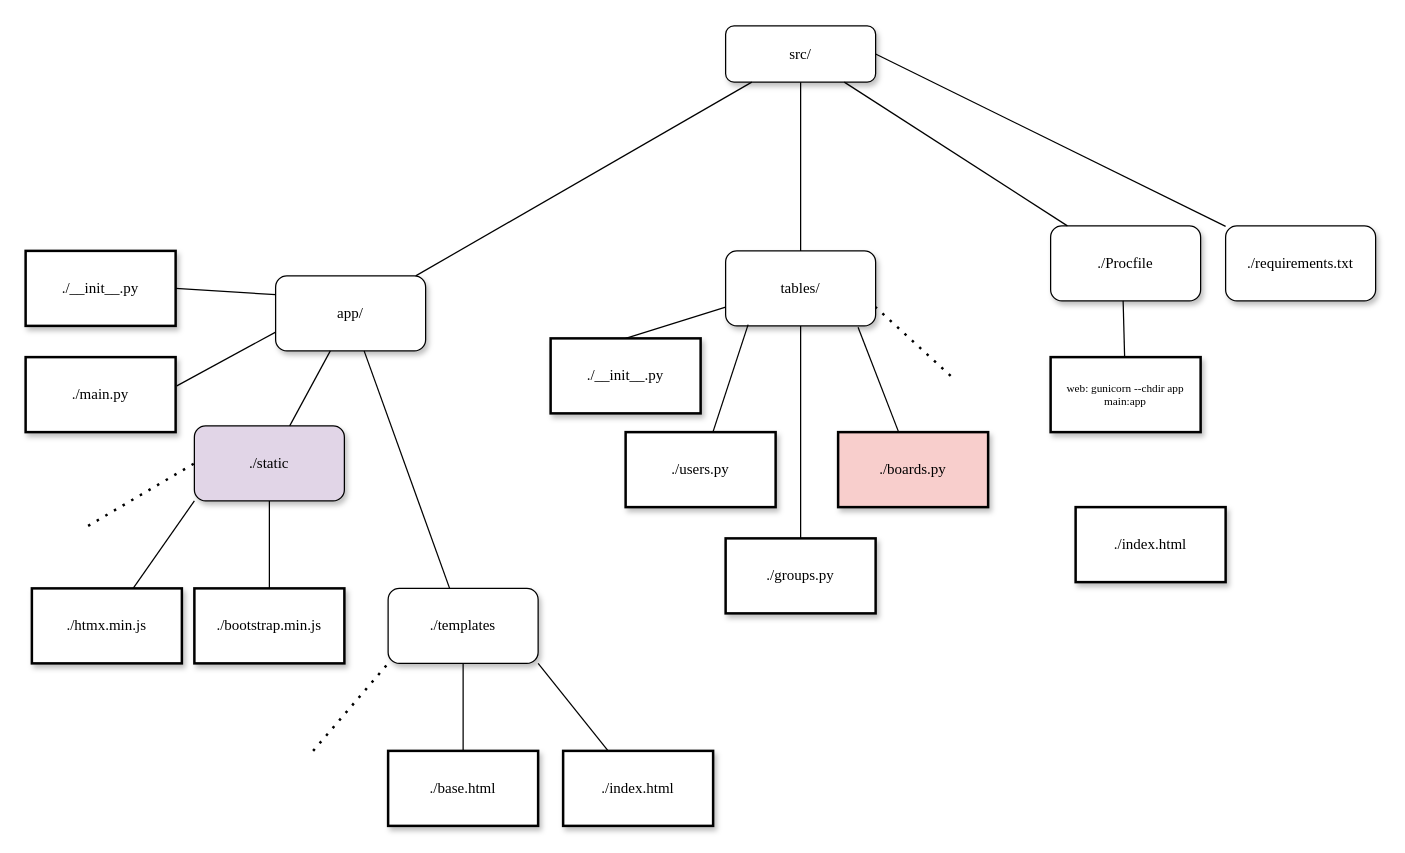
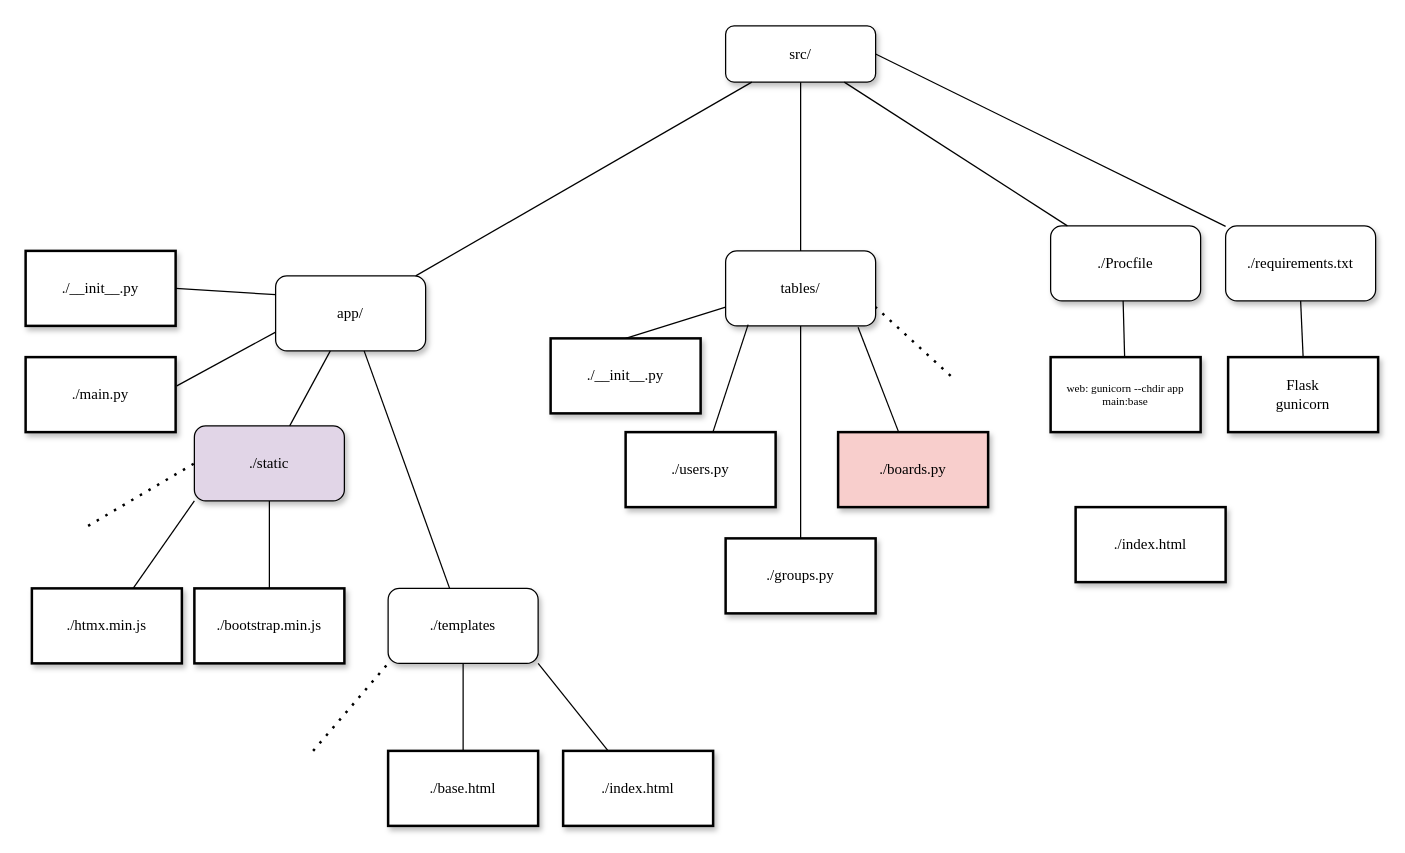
  <mxCell id="0" />
  <mxCell id="1" parent="0" />
  <mxCell id="2" value="src/" style="whiteSpace=wrap;html=1;rounded=1;shadow=1;labelBackgroundColor=none;strokeWidth=1;fontFamily=Verdana;fontSize=12;align=center;" parent="1" vertex="1"><mxGeometry x="580" y="20" width="120" height="45" as="geometry" /></mxCell>
  <mxCell id="3" value="app/" style="whiteSpace=wrap;html=1;rounded=1;shadow=1;labelBackgroundColor=none;strokeWidth=1;fontFamily=Verdana;fontSize=12;align=center;" parent="1" vertex="1"><mxGeometry x="220" y="220" width="120" height="60" as="geometry" /></mxCell>
  <mxCell id="4" value="./Procfile" style="whiteSpace=wrap;html=1;rounded=1;shadow=1;labelBackgroundColor=none;strokeWidth=1;fontFamily=Verdana;fontSize=12;align=center;" parent="1" vertex="1"><mxGeometry x="840" y="180" width="120" height="60" as="geometry" /></mxCell>
  <mxCell id="5" value="" style="rounded=0;html=1;labelBackgroundColor=none;startArrow=none;startFill=0;startSize=5;endArrow=none;endFill=0;endSize=5;jettySize=auto;orthogonalLoop=1;strokeWidth=1;fontFamily=Verdana;fontSize=12" parent="1" source="2" target="4" edge="1"><mxGeometry x="-0.3" y="13" relative="1" as="geometry"><mxPoint as="offset" /></mxGeometry></mxCell>
  <mxCell id="6" value="" style="rounded=0;html=1;labelBackgroundColor=none;startArrow=none;startFill=0;startSize=5;endArrow=none;endFill=0;endSize=5;jettySize=auto;orthogonalLoop=1;strokeWidth=1;fontFamily=Verdana;fontSize=12" parent="1" source="2" target="3" edge="1"><mxGeometry x="-0.359" y="-11" relative="1" as="geometry"><mxPoint as="offset" /></mxGeometry></mxCell>
  <mxCell id="7" value="./static" style="whiteSpace=wrap;html=1;rounded=1;shadow=1;labelBackgroundColor=none;strokeWidth=1;fontFamily=Verdana;fontSize=12;align=center;fillColor=#e1d5e7;" parent="1" vertex="1"><mxGeometry x="155" y="340" width="120" height="60" as="geometry" /></mxCell>
  <mxCell id="8" value="./templates" style="whiteSpace=wrap;html=1;rounded=1;shadow=1;labelBackgroundColor=none;strokeWidth=1;fontFamily=Verdana;fontSize=12;align=center;" parent="1" vertex="1"><mxGeometry x="310" y="470" width="120" height="60" as="geometry" /></mxCell>
  <mxCell id="9" value="" style="rounded=0;html=1;labelBackgroundColor=none;startArrow=none;startFill=0;startSize=5;endArrow=none;endFill=0;endSize=5;jettySize=auto;orthogonalLoop=1;strokeWidth=1;fontFamily=Verdana;fontSize=12" parent="1" source="3" target="7" edge="1"><mxGeometry x="-0.208" y="-14" relative="1" as="geometry"><mxPoint as="offset" /></mxGeometry></mxCell>
  <mxCell id="10" value="" style="rounded=0;html=1;labelBackgroundColor=none;startArrow=none;startFill=0;startSize=5;endArrow=none;endFill=0;endSize=5;jettySize=auto;orthogonalLoop=1;strokeWidth=1;fontFamily=Verdana;fontSize=12" parent="1" source="3" target="8" edge="1"><mxGeometry x="-0.2" y="14" relative="1" as="geometry"><mxPoint as="offset" /></mxGeometry></mxCell>
  <mxCell id="11" value="./htmx.min.js" style="whiteSpace=wrap;html=1;rounded=0;shadow=1;labelBackgroundColor=none;strokeWidth=2;fontFamily=Verdana;fontSize=12;align=center;" parent="1" vertex="1"><mxGeometry x="25" y="470" width="120" height="60" as="geometry" /></mxCell>
  <mxCell id="12" value="./bootstrap.min.js" style="whiteSpace=wrap;html=1;rounded=0;shadow=1;labelBackgroundColor=none;strokeWidth=2;fontFamily=Verdana;fontSize=12;align=center;" parent="1" vertex="1"><mxGeometry x="155" y="470" width="120" height="60" as="geometry" /></mxCell>
  <mxCell id="13" value="./index.html" style="whiteSpace=wrap;html=1;rounded=0;shadow=1;labelBackgroundColor=none;strokeWidth=2;fontFamily=Verdana;fontSize=12;align=center;" parent="1" vertex="1"><mxGeometry x="450" y="600" width="120" height="60" as="geometry" /></mxCell>
  <mxCell id="14" value="./requirements.txt" style="whiteSpace=wrap;html=1;rounded=1;shadow=1;labelBackgroundColor=none;strokeWidth=1;fontFamily=Verdana;fontSize=12;align=center;" vertex="1" parent="1"><mxGeometry x="980" y="180" width="120" height="60" as="geometry" /></mxCell>
  <mxCell id="15" value="" style="rounded=0;html=1;labelBackgroundColor=none;startArrow=none;startFill=0;startSize=5;endArrow=none;endFill=0;endSize=5;jettySize=auto;orthogonalLoop=1;strokeWidth=1;fontFamily=Verdana;fontSize=12;exitX=1;exitY=0.5;exitDx=0;exitDy=0;" edge="1" parent="1" target="14" source="2"><mxGeometry x="-0.3" y="13" relative="1" as="geometry"><mxPoint as="offset" /><mxPoint x="870" y="120" as="sourcePoint" /></mxGeometry></mxCell>
- <mxCell id="17" value="&lt;div style=&quot;font-size: 9px;&quot;&gt;web: gunicorn --chdir app main:app&lt;br&gt;&lt;/div&gt;" style="whiteSpace=wrap;html=1;rounded=0;shadow=1;labelBackgroundColor=none;strokeWidth=2;fontFamily=Verdana;fontSize=12;align=center;" vertex="1" parent="1"><mxGeometry x="840" y="285" width="120" height="60" as="geometry" /></mxCell>
+ <mxCell id="16" value="&lt;div&gt;Flask&lt;/div&gt;&lt;div&gt;gunicorn&lt;br&gt;&lt;/div&gt;" style="whiteSpace=wrap;html=1;rounded=0;shadow=1;labelBackgroundColor=none;strokeWidth=2;fontFamily=Verdana;fontSize=12;align=center;" vertex="1" parent="1"><mxGeometry x="982" y="285" width="120" height="60" as="geometry" /></mxCell>
+ <mxCell id="17" value="&lt;div style=&quot;font-size: 9px;&quot;&gt;web: gunicorn --chdir app main:base&lt;br&gt;&lt;/div&gt;" style="whiteSpace=wrap;html=1;rounded=0;shadow=1;labelBackgroundColor=none;strokeWidth=2;fontFamily=Verdana;fontSize=12;align=center;" vertex="1" parent="1"><mxGeometry x="840" y="285" width="120" height="60" as="geometry" /></mxCell>
  <mxCell id="18" value="" style="rounded=0;html=1;labelBackgroundColor=none;startArrow=none;startFill=0;startSize=5;endArrow=none;endFill=0;endSize=5;jettySize=auto;orthogonalLoop=1;strokeWidth=1;fontFamily=Verdana;fontSize=12;exitX=0.5;exitY=1;exitDx=0;exitDy=0;" edge="1" parent="1" target="17"><mxGeometry x="0.137" y="16" relative="1" as="geometry"><mxPoint as="offset" /><mxPoint x="898" y="240" as="sourcePoint" /></mxGeometry></mxCell>
+ <mxCell id="19" value="" style="rounded=0;html=1;labelBackgroundColor=none;startArrow=none;startFill=0;startSize=5;endArrow=none;endFill=0;endSize=5;jettySize=auto;orthogonalLoop=1;strokeWidth=1;fontFamily=Verdana;fontSize=12;exitX=0.5;exitY=1;exitDx=0;exitDy=0;entryX=0.5;entryY=0;entryDx=0;entryDy=0;" edge="1" parent="1" source="14" target="16"><mxGeometry x="0.137" y="16" relative="1" as="geometry"><mxPoint as="offset" /><mxPoint x="871" y="250" as="sourcePoint" /><mxPoint x="872" y="295" as="targetPoint" /></mxGeometry></mxCell>
  <mxCell id="20" value="" style="rounded=0;html=1;labelBackgroundColor=none;startArrow=none;startFill=0;startSize=5;endArrow=none;endFill=0;endSize=5;jettySize=auto;orthogonalLoop=1;strokeWidth=1;fontFamily=Verdana;fontSize=12;exitX=0;exitY=0.75;exitDx=0;exitDy=0;entryX=1.008;entryY=0.383;entryDx=0;entryDy=0;entryPerimeter=0;" edge="1" parent="1" target="30" source="3"><mxGeometry x="-0.2" y="14" relative="1" as="geometry"><mxPoint as="offset" /><mxPoint x="0" y="260" as="sourcePoint" /><mxPoint x="140" y="311.304" as="targetPoint" /></mxGeometry></mxCell>
  <mxCell id="21" value="./base.html" style="whiteSpace=wrap;html=1;rounded=0;shadow=1;labelBackgroundColor=none;strokeWidth=2;fontFamily=Verdana;fontSize=12;align=center;" vertex="1" parent="1"><mxGeometry x="310" y="600" width="120" height="60" as="geometry" /></mxCell>
  <mxCell id="22" value="" style="endArrow=none;html=1;rounded=0;entryX=0.5;entryY=1;entryDx=0;entryDy=0;exitX=0.5;exitY=0;exitDx=0;exitDy=0;" edge="1" parent="1" source="21" target="8"><mxGeometry width="50" height="50" relative="1" as="geometry"><mxPoint x="300" y="780" as="sourcePoint" /><mxPoint x="350" y="730" as="targetPoint" /></mxGeometry></mxCell>
  <mxCell id="23" value="" style="endArrow=none;html=1;rounded=0;entryX=1;entryY=1;entryDx=0;entryDy=0;" edge="1" parent="1" source="13" target="8"><mxGeometry width="50" height="50" relative="1" as="geometry"><mxPoint x="300" y="780" as="sourcePoint" /><mxPoint x="350" y="730" as="targetPoint" /></mxGeometry></mxCell>
  <mxCell id="24" value="" style="endArrow=none;html=1;rounded=0;entryX=0.5;entryY=1;entryDx=0;entryDy=0;exitX=0.5;exitY=0;exitDx=0;exitDy=0;" edge="1" parent="1" source="12" target="7"><mxGeometry width="50" height="50" relative="1" as="geometry"><mxPoint x="345" y="650" as="sourcePoint" /><mxPoint x="395" y="600" as="targetPoint" /></mxGeometry></mxCell>
  <mxCell id="25" value="" style="endArrow=none;html=1;rounded=0;entryX=0;entryY=1;entryDx=0;entryDy=0;" edge="1" parent="1" source="11" target="7"><mxGeometry width="50" height="50" relative="1" as="geometry"><mxPoint x="345" y="650" as="sourcePoint" /><mxPoint x="395" y="600" as="targetPoint" /></mxGeometry></mxCell>
  <mxCell id="26" value="" style="rounded=0;html=1;labelBackgroundColor=none;startArrow=none;startFill=0;startSize=5;endArrow=none;endFill=0;endSize=5;jettySize=auto;orthogonalLoop=1;strokeWidth=1;fontFamily=Verdana;fontSize=12;exitX=0;exitY=0.25;exitDx=0;exitDy=0;entryX=1;entryY=0.5;entryDx=0;entryDy=0;" edge="1" parent="1" target="29" source="3"><mxGeometry x="-0.2" y="14" relative="1" as="geometry"><mxPoint as="offset" /><mxPoint x="310" y="150" as="sourcePoint" /><mxPoint x="140" y="252.174" as="targetPoint" /></mxGeometry></mxCell>
  <mxCell id="27" value="tables/" style="whiteSpace=wrap;html=1;rounded=1;shadow=1;labelBackgroundColor=none;strokeWidth=1;fontFamily=Verdana;fontSize=12;align=center;" vertex="1" parent="1"><mxGeometry x="580" y="200" width="120" height="60" as="geometry" /></mxCell>
  <mxCell id="28" value="" style="endArrow=none;html=1;rounded=0;entryX=0.5;entryY=1;entryDx=0;entryDy=0;exitX=0.5;exitY=0;exitDx=0;exitDy=0;" edge="1" parent="1" source="27" target="2"><mxGeometry width="50" height="50" relative="1" as="geometry"><mxPoint x="620" y="480" as="sourcePoint" /><mxPoint x="670" y="430" as="targetPoint" /></mxGeometry></mxCell>
  <mxCell id="29" value="./__init__.py" style="whiteSpace=wrap;html=1;rounded=0;shadow=1;labelBackgroundColor=none;strokeWidth=2;fontFamily=Verdana;fontSize=12;align=center;" vertex="1" parent="1"><mxGeometry x="20" y="200" width="120" height="60" as="geometry" /></mxCell>
  <mxCell id="30" value="./main.py" style="whiteSpace=wrap;html=1;rounded=0;shadow=1;labelBackgroundColor=none;strokeWidth=2;fontFamily=Verdana;fontSize=12;align=center;" vertex="1" parent="1"><mxGeometry x="20" y="285" width="120" height="60" as="geometry" /></mxCell>
  <mxCell id="31" value="./index.html" style="whiteSpace=wrap;html=1;rounded=0;shadow=1;labelBackgroundColor=none;strokeWidth=2;fontFamily=Verdana;fontSize=12;align=center;" vertex="1" parent="1"><mxGeometry x="860" y="405" width="120" height="60" as="geometry" /></mxCell>
  <mxCell id="32" value="./__init__.py" style="whiteSpace=wrap;html=1;rounded=0;shadow=1;labelBackgroundColor=none;strokeWidth=2;fontFamily=Verdana;fontSize=12;align=center;" vertex="1" parent="1"><mxGeometry x="440" y="270" width="120" height="60" as="geometry" /></mxCell>
  <mxCell id="33" value="./users.py" style="whiteSpace=wrap;html=1;rounded=0;shadow=1;labelBackgroundColor=none;strokeWidth=2;fontFamily=Verdana;fontSize=12;align=center;" vertex="1" parent="1"><mxGeometry x="500" y="345" width="120" height="60" as="geometry" /></mxCell>
  <mxCell id="34" value="./groups.py" style="whiteSpace=wrap;html=1;rounded=0;shadow=1;labelBackgroundColor=none;strokeWidth=2;fontFamily=Verdana;fontSize=12;align=center;" vertex="1" parent="1"><mxGeometry x="580" y="430" width="120" height="60" as="geometry" /></mxCell>
  <mxCell id="35" value="./boards.py" style="whiteSpace=wrap;html=1;rounded=0;shadow=1;labelBackgroundColor=none;strokeWidth=2;fontFamily=Verdana;fontSize=12;align=center;fillColor=#f8cecc;" vertex="1" parent="1"><mxGeometry x="670" y="345" width="120" height="60" as="geometry" /></mxCell>
  <mxCell id="36" value="" style="endArrow=none;html=1;rounded=0;entryX=0;entryY=0.75;entryDx=0;entryDy=0;exitX=0.5;exitY=0;exitDx=0;exitDy=0;" edge="1" parent="1" source="32" target="27"><mxGeometry width="50" height="50" relative="1" as="geometry"><mxPoint x="620" y="480" as="sourcePoint" /><mxPoint x="670" y="430" as="targetPoint" /></mxGeometry></mxCell>
  <mxCell id="37" value="" style="endArrow=none;html=1;rounded=0;entryX=0.15;entryY=0.983;entryDx=0;entryDy=0;entryPerimeter=0;" edge="1" parent="1" source="33" target="27"><mxGeometry width="50" height="50" relative="1" as="geometry"><mxPoint x="620" y="480" as="sourcePoint" /><mxPoint x="670" y="430" as="targetPoint" /></mxGeometry></mxCell>
  <mxCell id="38" value="" style="endArrow=none;html=1;rounded=0;entryX=0.5;entryY=1;entryDx=0;entryDy=0;exitX=0.5;exitY=0;exitDx=0;exitDy=0;" edge="1" parent="1" source="34" target="27"><mxGeometry width="50" height="50" relative="1" as="geometry"><mxPoint x="620" y="480" as="sourcePoint" /><mxPoint x="670" y="430" as="targetPoint" /></mxGeometry></mxCell>
  <mxCell id="39" value="" style="endArrow=none;html=1;rounded=0;entryX=0.883;entryY=1.017;entryDx=0;entryDy=0;entryPerimeter=0;" edge="1" parent="1" source="35" target="27"><mxGeometry width="50" height="50" relative="1" as="geometry"><mxPoint x="620" y="480" as="sourcePoint" /><mxPoint x="670" y="430" as="targetPoint" /></mxGeometry></mxCell>
  <mxCell id="40" value="" style="endArrow=none;dashed=1;html=1;dashPattern=1 3;strokeWidth=2;rounded=0;entryX=1;entryY=0.75;entryDx=0;entryDy=0;" edge="1" parent="1" target="27"><mxGeometry width="50" height="50" relative="1" as="geometry"><mxPoint x="760" y="300" as="sourcePoint" /><mxPoint x="670" y="430" as="targetPoint" /></mxGeometry></mxCell>
  <mxCell id="41" value="" style="endArrow=none;dashed=1;html=1;dashPattern=1 3;strokeWidth=2;rounded=0;entryX=0;entryY=1;entryDx=0;entryDy=0;" edge="1" parent="1" target="8"><mxGeometry width="50" height="50" relative="1" as="geometry"><mxPoint x="250" y="600" as="sourcePoint" /><mxPoint x="670" y="430" as="targetPoint" /></mxGeometry></mxCell>
  <mxCell id="42" value="" style="endArrow=none;dashed=1;html=1;dashPattern=1 3;strokeWidth=2;rounded=0;entryX=0;entryY=0.5;entryDx=0;entryDy=0;" edge="1" parent="1" target="7"><mxGeometry width="50" height="50" relative="1" as="geometry"><mxPoint x="70" y="420" as="sourcePoint" /><mxPoint x="670" y="430" as="targetPoint" /></mxGeometry></mxCell>
